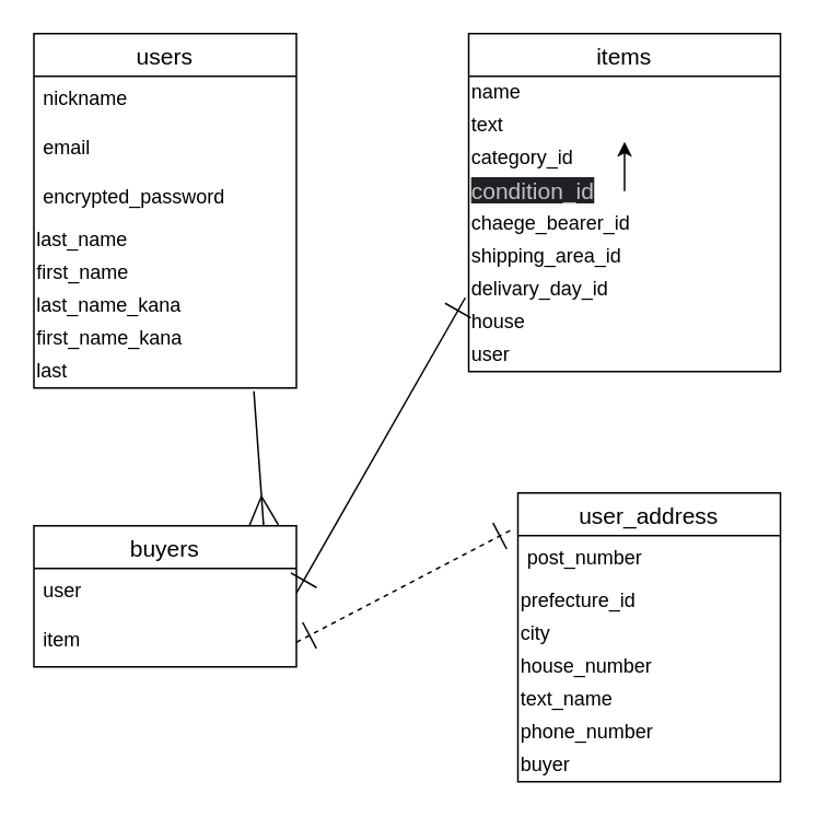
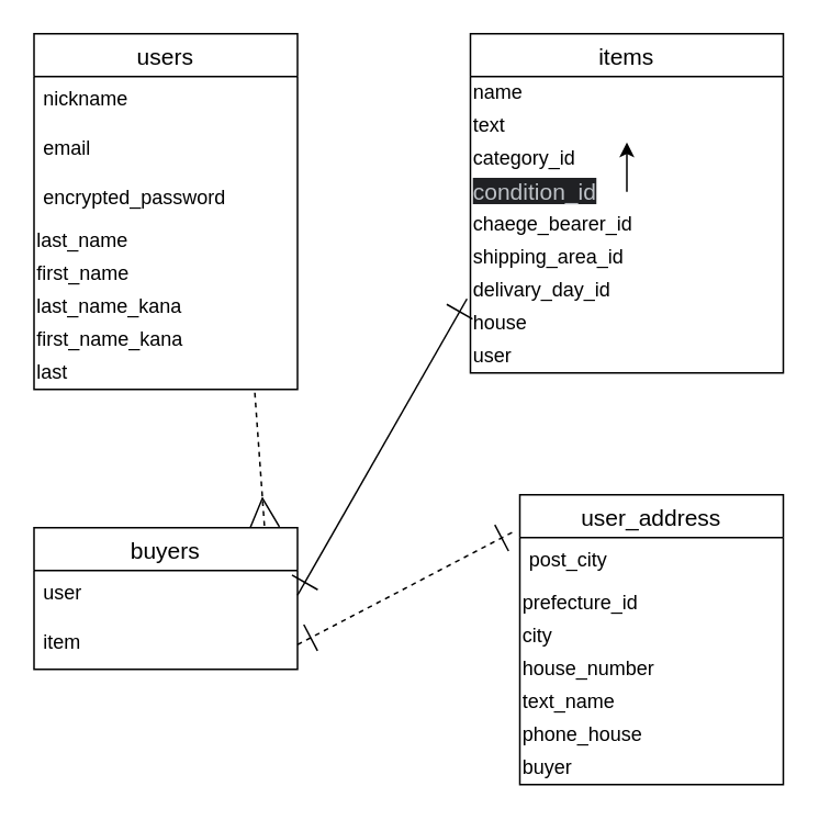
  <mxCell id="0" />
  <mxCell id="1" parent="0" />
  <mxCell id="2" value="users" style="swimlane;fontStyle=0;childLayout=stackLayout;horizontal=1;startSize=26;horizontalStack=0;resizeParent=1;resizeParentMax=0;resizeLast=0;collapsible=1;marginBottom=0;align=center;fontSize=14;" parent="1" vertex="1"><mxGeometry x="20" y="20" width="160" height="216" as="geometry" /></mxCell>
  <mxCell id="3" value="nickname" style="text;strokeColor=none;fillColor=none;spacingLeft=4;spacingRight=4;overflow=hidden;rotatable=0;points=[[0,0.5],[1,0.5]];portConstraint=eastwest;fontSize=12;" parent="2" vertex="1"><mxGeometry y="26" width="160" height="30" as="geometry" /></mxCell>
  <mxCell id="4" value="email" style="text;strokeColor=none;fillColor=none;spacingLeft=4;spacingRight=4;overflow=hidden;rotatable=0;points=[[0,0.5],[1,0.5]];portConstraint=eastwest;fontSize=12;" parent="2" vertex="1"><mxGeometry y="56" width="160" height="30" as="geometry" /></mxCell>
  <mxCell id="5" value="encrypted_password" style="text;strokeColor=none;fillColor=none;spacingLeft=4;spacingRight=4;overflow=hidden;rotatable=0;points=[[0,0.5],[1,0.5]];portConstraint=eastwest;fontSize=12;" parent="2" vertex="1"><mxGeometry y="86" width="160" height="30" as="geometry" /></mxCell>
  <mxCell id="6" value="last_name" style="text;html=1;resizable=0;autosize=1;align=left;verticalAlign=middle;points=[];fillColor=none;strokeColor=none;rounded=0;" vertex="1" parent="2"><mxGeometry y="116" width="160" height="20" as="geometry" /></mxCell>
  <mxCell id="7" value="first_name" style="text;html=1;resizable=0;autosize=1;align=left;verticalAlign=middle;points=[];fillColor=none;strokeColor=none;rounded=0;" vertex="1" parent="2"><mxGeometry y="136" width="160" height="20" as="geometry" /></mxCell>
  <mxCell id="8" value="last_name_kana" style="text;html=1;resizable=0;autosize=1;align=left;verticalAlign=middle;points=[];fillColor=none;strokeColor=none;rounded=0;" vertex="1" parent="2"><mxGeometry y="156" width="160" height="20" as="geometry" /></mxCell>
  <mxCell id="9" value="&lt;span&gt;first_name_kana&lt;/span&gt;" style="text;html=1;resizable=0;autosize=1;align=left;verticalAlign=middle;points=[];fillColor=none;strokeColor=none;rounded=0;" vertex="1" parent="2"><mxGeometry y="176" width="160" height="20" as="geometry" /></mxCell>
  <mxCell id="10" value="last" style="text;html=1;resizable=0;autosize=1;align=left;verticalAlign=middle;points=[];fillColor=none;strokeColor=none;rounded=0;" vertex="1" parent="2"><mxGeometry y="196" width="160" height="20" as="geometry" /></mxCell>
  <mxCell id="11" value="items" style="swimlane;fontStyle=0;childLayout=stackLayout;horizontal=1;startSize=26;horizontalStack=0;resizeParent=1;resizeParentMax=0;resizeLast=0;collapsible=1;marginBottom=0;align=center;fontSize=14;" parent="1" vertex="1"><mxGeometry x="285" y="20" width="190" height="206" as="geometry" /></mxCell>
  <mxCell id="12" value="name" style="text;html=1;resizable=0;autosize=1;align=left;verticalAlign=middle;points=[];fillColor=none;strokeColor=none;rounded=0;" parent="11" vertex="1"><mxGeometry y="26" width="190" height="20" as="geometry" /></mxCell>
  <mxCell id="13" value="text" style="text;html=1;resizable=0;autosize=1;align=left;verticalAlign=middle;points=[];fillColor=none;strokeColor=none;rounded=0;" parent="11" vertex="1"><mxGeometry y="46" width="190" height="20" as="geometry" /></mxCell>
  <mxCell id="14" value="category_id" style="text;html=1;resizable=0;autosize=1;align=left;verticalAlign=middle;points=[];fillColor=none;strokeColor=none;rounded=0;" parent="11" vertex="1"><mxGeometry y="66" width="190" height="20" as="geometry" /></mxCell>
  <mxCell id="15" value="&lt;span style=&quot;color: rgb(189 , 193 , 198) ; font-family: &amp;#34;arial&amp;#34; , sans-serif ; font-size: 14px ; background-color: rgb(32 , 33 , 36)&quot;&gt;condition_id&lt;/span&gt;" style="text;html=1;resizable=0;autosize=1;align=left;verticalAlign=middle;points=[];fillColor=none;strokeColor=none;rounded=0;" parent="11" vertex="1"><mxGeometry y="86" width="190" height="20" as="geometry" /></mxCell>
  <mxCell id="16" value="" style="edgeStyle=none;html=1;" parent="11" target="13" edge="1"><mxGeometry relative="1" as="geometry"><mxPoint x="95" y="96" as="sourcePoint" /></mxGeometry></mxCell>
  <mxCell id="17" value="" style="edgeStyle=none;html=1;endArrow=open;" parent="11" source="15" target="14" edge="1"><mxGeometry relative="1" as="geometry" /></mxCell>
  <mxCell id="18" value="chaege_bearer_id" style="text;html=1;resizable=0;autosize=1;align=left;verticalAlign=middle;points=[];fillColor=none;strokeColor=none;rounded=0;" parent="11" vertex="1"><mxGeometry y="106" width="190" height="20" as="geometry" /></mxCell>
  <mxCell id="19" value="shipping_area_id" style="text;html=1;resizable=0;autosize=1;align=left;verticalAlign=middle;points=[];fillColor=none;strokeColor=none;rounded=0;" parent="11" vertex="1"><mxGeometry y="126" width="190" height="20" as="geometry" /></mxCell>
  <mxCell id="20" value="delivary_day_id" style="text;html=1;resizable=0;autosize=1;align=left;verticalAlign=middle;points=[];fillColor=none;strokeColor=none;rounded=0;" parent="11" vertex="1"><mxGeometry y="146" width="190" height="20" as="geometry" /></mxCell>
  <mxCell id="21" value="house" style="text;html=1;resizable=0;autosize=1;align=left;verticalAlign=middle;points=[];fillColor=none;strokeColor=none;rounded=0;" parent="11" vertex="1"><mxGeometry y="166" width="190" height="20" as="geometry" /></mxCell>
  <mxCell id="22" value="user" style="text;html=1;resizable=0;autosize=1;align=left;verticalAlign=middle;points=[];fillColor=none;strokeColor=none;rounded=0;" parent="11" vertex="1"><mxGeometry y="186" width="190" height="20" as="geometry" /></mxCell>
  <mxCell id="23" value="user_address" style="swimlane;fontStyle=0;childLayout=stackLayout;horizontal=1;startSize=26;horizontalStack=0;resizeParent=1;resizeParentMax=0;resizeLast=0;collapsible=1;marginBottom=0;align=center;fontSize=14;" parent="1" vertex="1"><mxGeometry x="315" y="300" width="160" height="176" as="geometry" /></mxCell>
- <mxCell id="24" value="post_number" style="text;strokeColor=none;fillColor=none;spacingLeft=4;spacingRight=4;overflow=hidden;rotatable=0;points=[[0,0.5],[1,0.5]];portConstraint=eastwest;fontSize=12;" parent="23" vertex="1"><mxGeometry y="26" width="160" height="30" as="geometry" /></mxCell>
+ <mxCell id="24" value="post_city" style="text;strokeColor=none;fillColor=none;spacingLeft=4;spacingRight=4;overflow=hidden;rotatable=0;points=[[0,0.5],[1,0.5]];portConstraint=eastwest;fontSize=12;" parent="23" vertex="1"><mxGeometry y="26" width="160" height="30" as="geometry" /></mxCell>
  <mxCell id="25" value="prefecture_id" style="text;html=1;resizable=0;autosize=1;align=left;verticalAlign=middle;points=[];fillColor=none;strokeColor=none;rounded=0;" parent="23" vertex="1"><mxGeometry y="56" width="160" height="20" as="geometry" /></mxCell>
  <mxCell id="26" value="city" style="text;html=1;resizable=0;autosize=1;align=left;verticalAlign=middle;points=[];fillColor=none;strokeColor=none;rounded=0;" parent="23" vertex="1"><mxGeometry y="76" width="160" height="20" as="geometry" /></mxCell>
  <mxCell id="27" value="house_number" style="text;html=1;resizable=0;autosize=1;align=left;verticalAlign=middle;points=[];fillColor=none;strokeColor=none;rounded=0;" parent="23" vertex="1"><mxGeometry y="96" width="160" height="20" as="geometry" /></mxCell>
  <mxCell id="28" value="text_name" style="text;html=1;resizable=0;autosize=1;align=left;verticalAlign=middle;points=[];fillColor=none;strokeColor=none;rounded=0;" parent="23" vertex="1"><mxGeometry y="116" width="160" height="20" as="geometry" /></mxCell>
- <mxCell id="29" value="phone_number" style="text;html=1;resizable=0;autosize=1;align=left;verticalAlign=middle;points=[];fillColor=none;strokeColor=none;rounded=0;" parent="23" vertex="1"><mxGeometry y="136" width="160" height="20" as="geometry" /></mxCell>
+ <mxCell id="29" value="phone_house" style="text;html=1;resizable=0;autosize=1;align=left;verticalAlign=middle;points=[];fillColor=none;strokeColor=none;rounded=0;" parent="23" vertex="1"><mxGeometry y="136" width="160" height="20" as="geometry" /></mxCell>
  <mxCell id="30" value="buyer" style="text;html=1;resizable=0;autosize=1;align=left;verticalAlign=middle;points=[];fillColor=none;strokeColor=none;rounded=0;" parent="23" vertex="1"><mxGeometry y="156" width="160" height="20" as="geometry" /></mxCell>
- <mxCell id="31" style="edgeStyle=none;html=1;entryX=0.875;entryY=0;entryDx=0;entryDy=0;entryPerimeter=0;endArrow=ERmany;endFill=0;endSize=16;exitX=0.838;exitY=1.1;exitDx=0;exitDy=0;exitPerimeter=0;" parent="1" source="10" target="32" edge="1"><mxGeometry relative="1" as="geometry"><mxPoint x="190" y="150" as="sourcePoint" /></mxGeometry></mxCell>
+ <mxCell id="31" style="edgeStyle=none;html=1;entryX=0.875;entryY=0;entryDx=0;entryDy=0;entryPerimeter=0;endArrow=ERmany;endFill=0;endSize=16;exitX=0.838;exitY=1.1;exitDx=0;exitDy=0;exitPerimeter=0;dashed=1;" parent="1" source="10" target="32" edge="1"><mxGeometry relative="1" as="geometry"><mxPoint x="190" y="150" as="sourcePoint" /></mxGeometry></mxCell>
  <mxCell id="32" value="buyers" style="swimlane;fontStyle=0;childLayout=stackLayout;horizontal=1;startSize=26;horizontalStack=0;resizeParent=1;resizeParentMax=0;resizeLast=0;collapsible=1;marginBottom=0;align=center;fontSize=14;" parent="1" vertex="1"><mxGeometry x="20" y="320" width="160" height="86" as="geometry" /></mxCell>
  <mxCell id="33" value="user" style="text;strokeColor=none;fillColor=none;spacingLeft=4;spacingRight=4;overflow=hidden;rotatable=0;points=[[0,0.5],[1,0.5]];portConstraint=eastwest;fontSize=12;" parent="32" vertex="1"><mxGeometry y="26" width="160" height="30" as="geometry" /></mxCell>
  <mxCell id="34" value="item" style="text;strokeColor=none;fillColor=none;spacingLeft=4;spacingRight=4;overflow=hidden;rotatable=0;points=[[0,0.5],[1,0.5]];portConstraint=eastwest;fontSize=12;" parent="32" vertex="1"><mxGeometry y="56" width="160" height="30" as="geometry" /></mxCell>
  <mxCell id="35" style="edgeStyle=none;html=1;exitX=1;exitY=0.5;exitDx=0;exitDy=0;entryX=-0.011;entryY=0.75;entryDx=0;entryDy=0;entryPerimeter=0;startArrow=ERone;startFill=0;endArrow=ERone;endFill=0;startSize=16;endSize=16;strokeWidth=1;" parent="1" source="33" target="20" edge="1"><mxGeometry relative="1" as="geometry" /></mxCell>
  <mxCell id="36" style="edgeStyle=none;html=1;exitX=1;exitY=0.5;exitDx=0;exitDy=0;entryX=-0.019;entryY=-0.133;entryDx=0;entryDy=0;entryPerimeter=0;startArrow=ERone;startFill=0;endArrow=ERone;endFill=0;startSize=16;endSize=16;strokeWidth=1;dashed=1;" parent="1" source="34" target="24" edge="1"><mxGeometry relative="1" as="geometry" /></mxCell>
